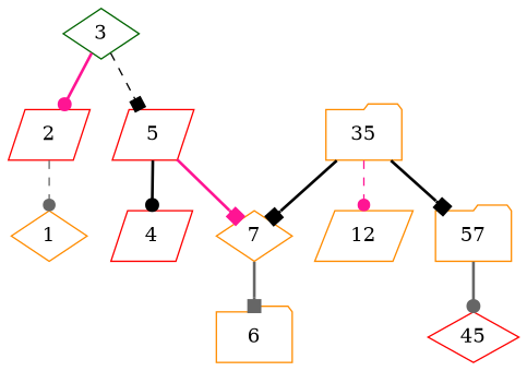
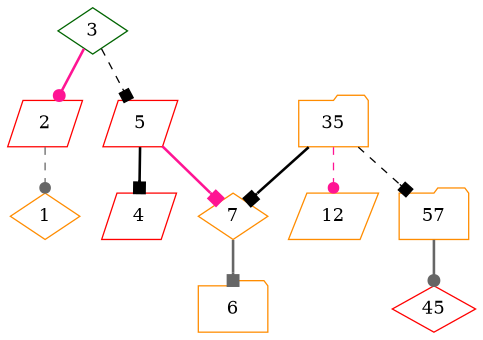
  digraph {
    node [color=darkorange shape=diamond]
    edge [arrowhead=dot color=black style=bold]
    n1 [color=darkgreen label=3]
    n2 [color=red label=2 shape=parallelogram]
    n3 [color=red label=5 shape=parallelogram]
    n4 [label=1]
    n5 [color=red label=4 shape=parallelogram]
    n6 [label=7]
    n7 [label=6 shape=folder]
    n8 [label=35 shape=folder]
    n9 [label=12 shape=parallelogram]
    n10 [label=57 shape=folder]
    n11 [color=red label=45]
    n1 -> n2 [color=deeppink]
    n1 -> n3 [arrowhead=box style=dashed]
    n2 -> n4 [color=gray40 style=dashed]
-   n3 -> n5
+   n3 -> n5 [arrowhead=box]
    n3 -> n6 [arrowhead=box color=deeppink]
    n6 -> n7 [arrowhead=box color=gray40]
    n8 -> n6 [arrowhead=box]
    n8 -> n9 [color=deeppink style=dashed]
-   n8 -> n10 [arrowhead=box]
+   n8 -> n10 [arrowhead=box style=dashed]
    n10 -> n11 [color=gray40]
  }
